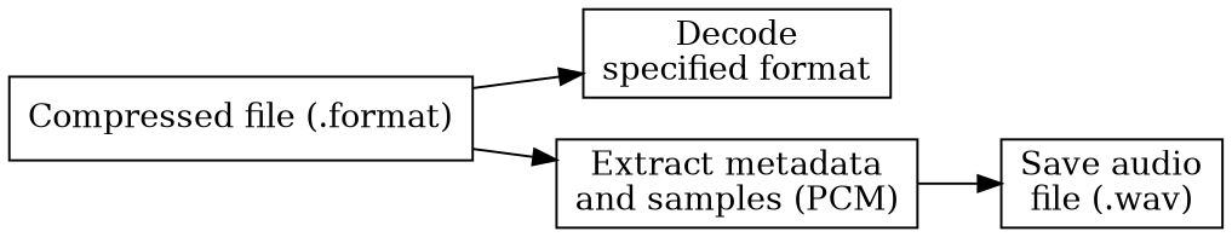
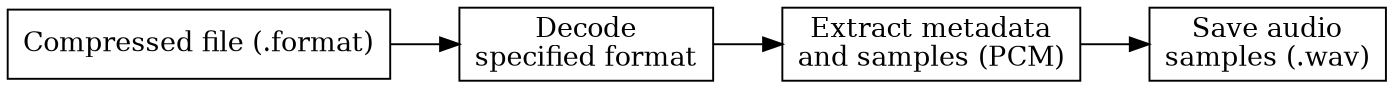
  digraph {
    rankdir=LR
    node [shape=box]
    n1 [label="Compressed file (.format)"]
    n2 [label="Decode\nspecified format"]
    n3 [label="Extract metadata\nand samples (PCM)"]
-   n4 [label="Save audio\nfile (.wav)"]
+   n4 [label="Save audio\nsamples (.wav)"]
    n1 -> n2
-   n1 -> n3
+   n2 -> n3
    n3 -> n4
  }
